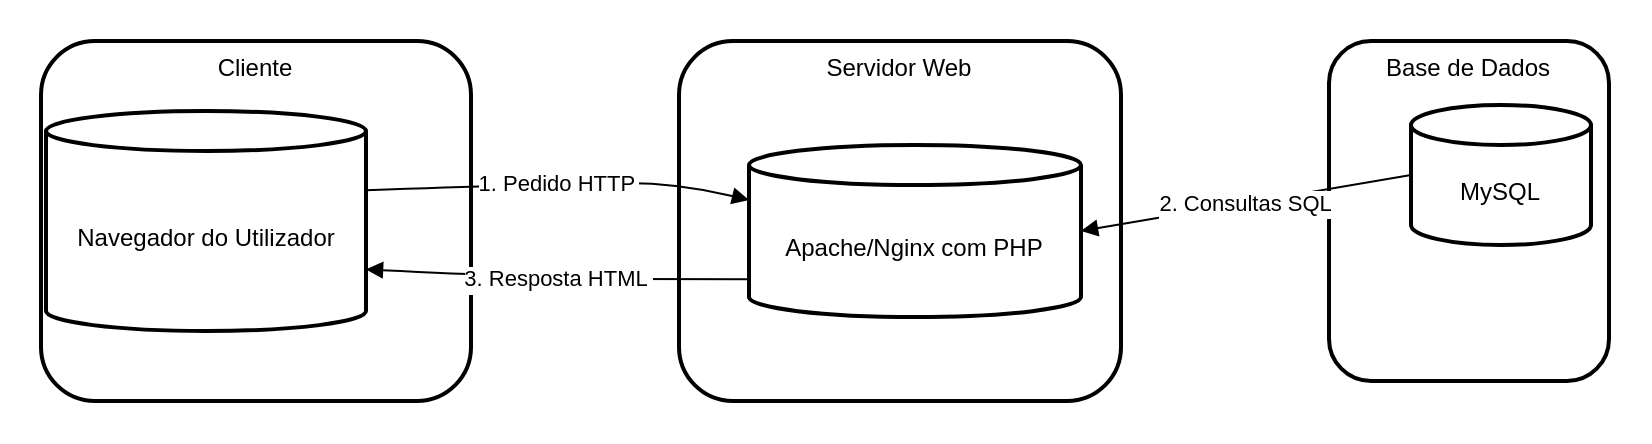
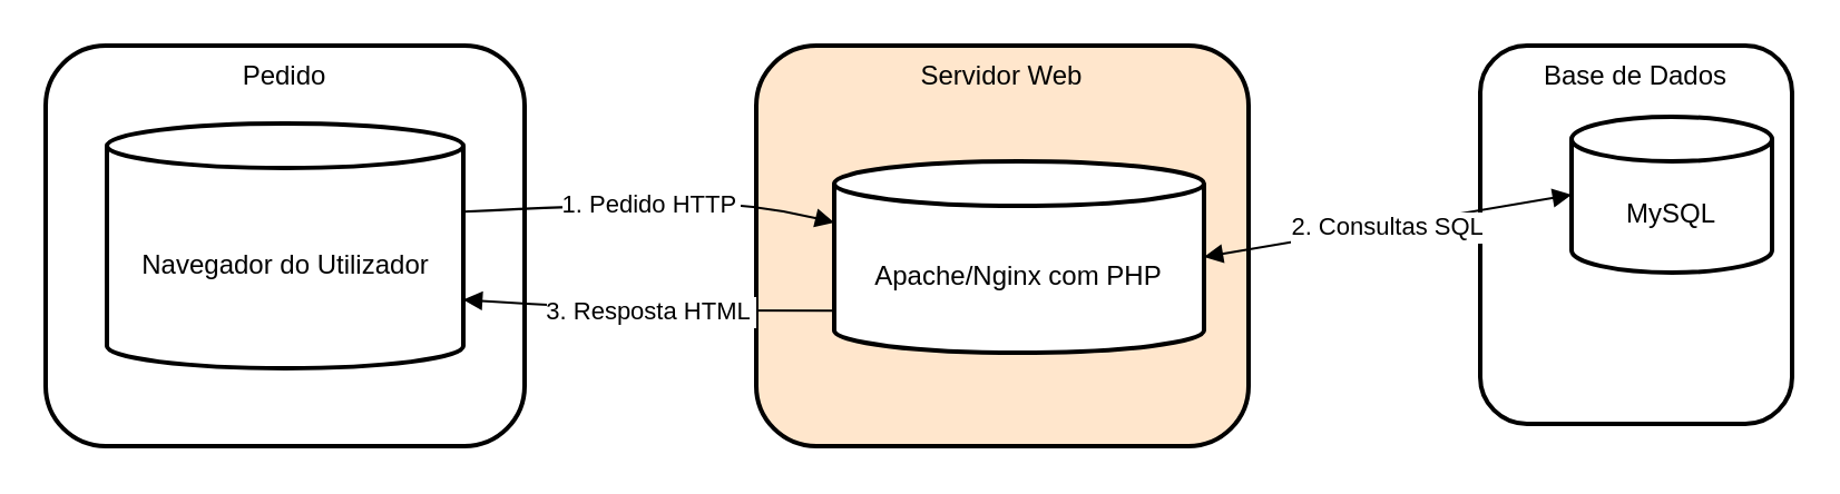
  <mxCell id="0" />
  <mxCell id="1" parent="0" />
  <mxCell id="2" value="Base de Dados" style="whiteSpace=wrap;strokeWidth=2;rounded=1;verticalAlign=top;" vertex="1" parent="1"><mxGeometry x="664" y="20" width="140" height="170" as="geometry" /></mxCell>
- <mxCell id="3" value="Servidor Web" style="whiteSpace=wrap;strokeWidth=2;rounded=1;verticalAlign=top;" vertex="1" parent="1"><mxGeometry x="339" y="20" width="221" height="180" as="geometry" /></mxCell>
- <mxCell id="4" value="Cliente" style="whiteSpace=wrap;strokeWidth=2;rounded=1;verticalAlign=top;" vertex="1" parent="1"><mxGeometry x="20" y="20" width="215" height="180" as="geometry" /></mxCell>
- <mxCell id="5" value="Navegador do Utilizador" style="shape=cylinder3;boundedLbl=1;backgroundOutline=1;size=10;strokeWidth=2;whiteSpace=wrap;" vertex="1" parent="1"><mxGeometry x="22.5" y="55" width="160" height="110" as="geometry" /></mxCell>
+ <mxCell id="3" value="Servidor Web" style="whiteSpace=wrap;strokeWidth=2;rounded=1;verticalAlign=top;fillColor=#ffe6cc;" vertex="1" parent="1"><mxGeometry x="339" y="20" width="221" height="180" as="geometry" /></mxCell>
+ <mxCell id="4" value="Pedido" style="whiteSpace=wrap;strokeWidth=2;rounded=1;verticalAlign=top;" vertex="1" parent="1"><mxGeometry x="20" y="20" width="215" height="180" as="geometry" /></mxCell>
+ <mxCell id="5" value="Navegador do Utilizador" style="shape=cylinder3;boundedLbl=1;backgroundOutline=1;size=10;strokeWidth=2;whiteSpace=wrap;" vertex="1" parent="1"><mxGeometry x="47.5" y="55" width="160" height="110" as="geometry" /></mxCell>
  <mxCell id="6" value="Apache/Nginx com PHP" style="shape=cylinder3;boundedLbl=1;backgroundOutline=1;size=10;strokeWidth=2;whiteSpace=wrap;" vertex="1" parent="1"><mxGeometry x="374" y="72" width="166" height="86" as="geometry" /></mxCell>
  <mxCell id="7" value="MySQL" style="shape=cylinder3;boundedLbl=1;backgroundOutline=1;size=10;strokeWidth=2;whiteSpace=wrap;" vertex="1" parent="1"><mxGeometry x="705" y="52" width="90" height="70" as="geometry" /></mxCell>
  <mxCell id="8" value="1. Pedido HTTP" style="curved=1;startArrow=none;endArrow=block;exitX=1;exitY=0.36;entryX=0;entryY=0.32;rounded=0;" edge="1" parent="1" source="5" target="6"><mxGeometry relative="1" as="geometry"><Array as="points"><mxPoint x="285" y="91" /><mxPoint x="339" y="91" /></Array></mxGeometry></mxCell>
- <mxCell id="9" value="2. Consultas SQL" style="curved=1;startArrow=block;endArrow=none;exitX=1;exitY=0.5;entryX=0;entryY=0.5;rounded=0;" edge="1" parent="1" source="6" target="7"><mxGeometry relative="1" as="geometry"><Array as="points" /></mxGeometry></mxCell>
+ <mxCell id="9" value="2. Consultas SQL" style="curved=1;startArrow=block;endArrow=block;exitX=1;exitY=0.5;entryX=0;entryY=0.5;rounded=0;" edge="1" parent="1" source="6" target="7"><mxGeometry relative="1" as="geometry"><Array as="points" /></mxGeometry></mxCell>
  <mxCell id="10" value="3. Resposta HTML" style="curved=1;startArrow=none;endArrow=block;exitX=0;exitY=0.78;entryX=1;entryY=0.72;rounded=0;" edge="1" parent="1" source="6" target="5"><mxGeometry relative="1" as="geometry"><Array as="points"><mxPoint x="339" y="139" /><mxPoint x="285" y="139" /></Array></mxGeometry></mxCell>
